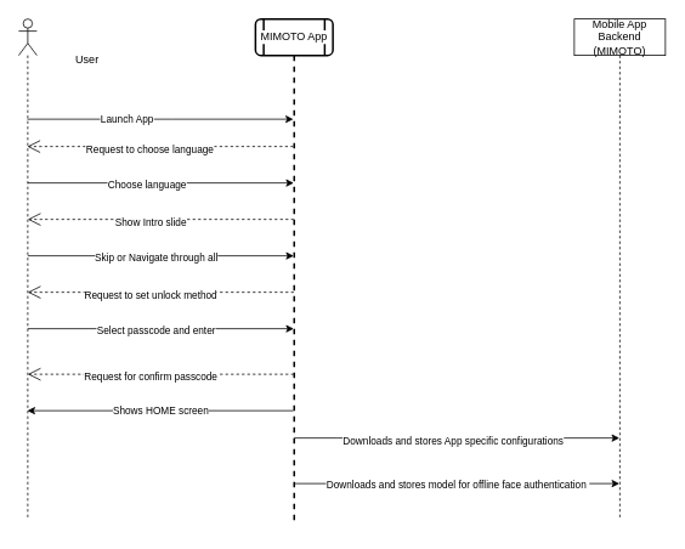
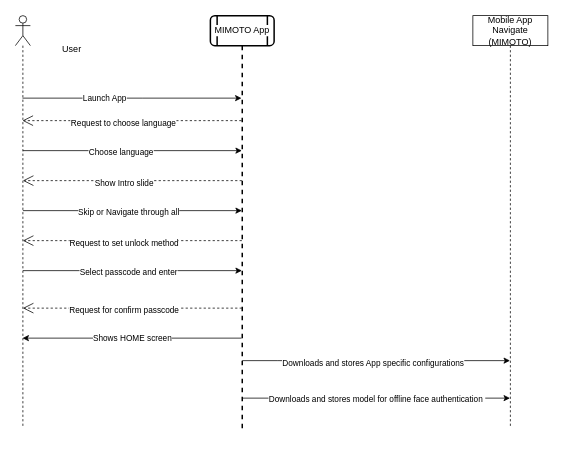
  <mxCell id="0" />
  <mxCell id="1" parent="0" />
  <mxCell id="2" value="" style="shape=umlLifeline;perimeter=lifelinePerimeter;whiteSpace=wrap;html=1;container=1;dropTarget=0;collapsible=0;recursiveResize=0;outlineConnect=0;portConstraint=eastwest;newEdgeStyle={&quot;edgeStyle&quot;:&quot;elbowEdgeStyle&quot;,&quot;elbow&quot;:&quot;vertical&quot;,&quot;curved&quot;:0,&quot;rounded&quot;:0};participant=umlActor;fontStyle=0" parent="1" vertex="1"><mxGeometry x="20" y="20" width="20" height="550" as="geometry" /></mxCell>
  <mxCell id="3" value="User" style="text;html=1;align=center;verticalAlign=middle;resizable=0;points=[];autosize=1;strokeColor=none;fillColor=none;" parent="1" vertex="1"><mxGeometry x="70" y="50" width="50" height="30" as="geometry" /></mxCell>
  <mxCell id="4" value="Shows HOME screen" style="edgeStyle=elbowEdgeStyle;rounded=0;orthogonalLoop=1;jettySize=auto;html=1;elbow=horizontal;curved=0;" parent="1" edge="1"><mxGeometry relative="1" as="geometry"><Array as="points"><mxPoint x="150" y="450" /></Array><mxPoint x="321.5" y="450" as="sourcePoint" /><mxPoint x="29.5" y="450" as="targetPoint" /></mxGeometry></mxCell>
  <mxCell id="5" style="edgeStyle=elbowEdgeStyle;rounded=0;orthogonalLoop=1;jettySize=auto;html=1;elbow=vertical;curved=0;" parent="1" edge="1"><mxGeometry relative="1" as="geometry"><Array as="points"><mxPoint x="370" y="480" /><mxPoint x="520" y="580" /></Array><mxPoint x="322.5" y="480" as="sourcePoint" /><mxPoint x="679.5" y="480" as="targetPoint" /></mxGeometry></mxCell>
  <mxCell id="6" value="Downloads and stores App specific configurations" style="edgeLabel;html=1;align=center;verticalAlign=middle;resizable=0;points=[];" parent="5" vertex="1" connectable="0"><mxGeometry x="-0.028" y="-3" relative="1" as="geometry"><mxPoint as="offset" /></mxGeometry></mxCell>
  <mxCell id="7" style="edgeStyle=elbowEdgeStyle;rounded=0;orthogonalLoop=1;jettySize=auto;html=1;elbow=vertical;curved=0;" parent="1" edge="1"><mxGeometry relative="1" as="geometry"><Array as="points"><mxPoint x="540" y="530" /></Array><mxPoint x="322.5" y="530" as="sourcePoint" /><mxPoint x="679.5" y="530" as="targetPoint" /></mxGeometry></mxCell>
  <mxCell id="8" value="Downloads and stores model for offline face authentication&amp;nbsp;" style="edgeLabel;html=1;align=center;verticalAlign=middle;resizable=0;points=[];" parent="7" vertex="1" connectable="0"><mxGeometry x="-0.151" relative="1" as="geometry"><mxPoint x="27" as="offset" /></mxGeometry></mxCell>
  <mxCell id="9" value="MIMOTO App" style="shape=umlLifeline;perimeter=lifelinePerimeter;whiteSpace=wrap;html=1;container=1;dropTarget=0;collapsible=0;recursiveResize=0;outlineConnect=0;portConstraint=eastwest;newEdgeStyle={&quot;edgeStyle&quot;:&quot;elbowEdgeStyle&quot;,&quot;elbow&quot;:&quot;vertical&quot;,&quot;curved&quot;:0,&quot;rounded&quot;:0};participant=process;verticalAlign=middle;strokeColor=default;shadow=0;dashed=0;strokeWidth=2;labelBackgroundColor=#ffffff;fillColor=default;fontColor=default;sketch=0;gradientColor=none;fontStyle=0;rounded=1;" parent="1" vertex="1"><mxGeometry x="280" y="20" width="85" height="550" as="geometry" /></mxCell>
- <mxCell id="10" value="Mobile App Backend&lt;br&gt;(MIMOTO)" style="shape=umlLifeline;perimeter=lifelinePerimeter;whiteSpace=wrap;html=1;container=1;dropTarget=0;collapsible=0;recursiveResize=0;outlineConnect=0;portConstraint=eastwest;newEdgeStyle={&quot;edgeStyle&quot;:&quot;elbowEdgeStyle&quot;,&quot;elbow&quot;:&quot;vertical&quot;,&quot;curved&quot;:0,&quot;rounded&quot;:0};" parent="1" vertex="1"><mxGeometry x="630" y="20" width="100" height="550" as="geometry" /></mxCell>
+ <mxCell id="10" value="Mobile App Navigate&lt;br&gt;(MIMOTO)" style="shape=umlLifeline;perimeter=lifelinePerimeter;whiteSpace=wrap;html=1;container=1;dropTarget=0;collapsible=0;recursiveResize=0;outlineConnect=0;portConstraint=eastwest;newEdgeStyle={&quot;edgeStyle&quot;:&quot;elbowEdgeStyle&quot;,&quot;elbow&quot;:&quot;vertical&quot;,&quot;curved&quot;:0,&quot;rounded&quot;:0};" parent="1" vertex="1"><mxGeometry x="630" y="20" width="100" height="550" as="geometry" /></mxCell>
  <mxCell id="11" style="edgeStyle=elbowEdgeStyle;rounded=0;orthogonalLoop=1;jettySize=auto;html=1;elbow=vertical;curved=0;" parent="1" source="2" target="9" edge="1"><mxGeometry relative="1" as="geometry"><mxPoint x="35" y="190" as="sourcePoint" /><Array as="points"><mxPoint x="190" y="130" /><mxPoint x="210" y="190" /><mxPoint x="190" y="130" /></Array></mxGeometry></mxCell>
  <mxCell id="12" value="Launch App" style="edgeLabel;html=1;align=center;verticalAlign=middle;resizable=0;points=[];" parent="11" vertex="1" connectable="0"><mxGeometry x="-0.307" y="1" relative="1" as="geometry"><mxPoint x="8" as="offset" /></mxGeometry></mxCell>
  <mxCell id="13" style="edgeStyle=elbowEdgeStyle;rounded=0;orthogonalLoop=1;jettySize=auto;html=1;elbow=vertical;curved=0;" parent="1" edge="1"><mxGeometry relative="1" as="geometry"><mxPoint x="30" y="200" as="sourcePoint" /><Array as="points"><mxPoint x="200" y="200" /></Array><mxPoint x="322" y="200" as="targetPoint" /></mxGeometry></mxCell>
  <mxCell id="14" value="Choose language" style="edgeLabel;html=1;align=center;verticalAlign=middle;resizable=0;points=[];" parent="13" vertex="1" connectable="0"><mxGeometry x="-0.253" y="-1" relative="1" as="geometry"><mxPoint x="21" as="offset" /></mxGeometry></mxCell>
  <mxCell id="15" style="edgeStyle=elbowEdgeStyle;rounded=0;orthogonalLoop=1;jettySize=auto;html=1;elbow=vertical;curved=0;" parent="1" edge="1"><mxGeometry relative="1" as="geometry"><mxPoint x="30" y="280" as="sourcePoint" /><Array as="points"><mxPoint x="200" y="280" /></Array><mxPoint x="322" y="280" as="targetPoint" /></mxGeometry></mxCell>
  <mxCell id="16" value="Skip or Navigate through all" style="edgeLabel;html=1;align=center;verticalAlign=middle;resizable=0;points=[];" parent="15" vertex="1" connectable="0"><mxGeometry x="-0.253" y="-1" relative="1" as="geometry"><mxPoint x="31" as="offset" /></mxGeometry></mxCell>
  <mxCell id="17" style="edgeStyle=elbowEdgeStyle;rounded=0;orthogonalLoop=1;jettySize=auto;html=1;elbow=vertical;curved=0;" parent="1" edge="1"><mxGeometry relative="1" as="geometry"><mxPoint x="30" y="360" as="sourcePoint" /><Array as="points"><mxPoint x="200" y="360" /></Array><mxPoint x="322" y="360" as="targetPoint" /></mxGeometry></mxCell>
  <mxCell id="18" value="Select passcode and enter" style="edgeLabel;html=1;align=center;verticalAlign=middle;resizable=0;points=[];" parent="17" vertex="1" connectable="0"><mxGeometry x="-0.253" y="-1" relative="1" as="geometry"><mxPoint x="31" as="offset" /></mxGeometry></mxCell>
  <mxCell id="19" style="edgeStyle=elbowEdgeStyle;rounded=1;orthogonalLoop=1;jettySize=auto;html=1;elbow=horizontal;curved=0;endArrow=open;endSize=12;dashed=1;" edge="1" parent="1"><mxGeometry relative="1" as="geometry"><Array as="points"><mxPoint x="140" y="160" /></Array><mxPoint x="321.5" y="160" as="sourcePoint" /><mxPoint x="29.5" y="160" as="targetPoint" /></mxGeometry></mxCell>
  <mxCell id="20" value="Request to choose language" style="edgeLabel;html=1;align=center;verticalAlign=middle;resizable=0;points=[];" vertex="1" connectable="0" parent="19"><mxGeometry x="0.092" y="2" relative="1" as="geometry"><mxPoint x="1" as="offset" /></mxGeometry></mxCell>
  <mxCell id="21" style="edgeStyle=elbowEdgeStyle;rounded=1;orthogonalLoop=1;jettySize=auto;html=1;elbow=horizontal;curved=0;endArrow=open;endSize=12;dashed=1;" edge="1" parent="1"><mxGeometry relative="1" as="geometry"><Array as="points"><mxPoint x="140.5" y="240" /></Array><mxPoint x="322" y="240" as="sourcePoint" /><mxPoint x="30" y="240" as="targetPoint" /></mxGeometry></mxCell>
  <mxCell id="22" value="Show Intro slide" style="edgeLabel;html=1;align=center;verticalAlign=middle;resizable=0;points=[];" vertex="1" connectable="0" parent="21"><mxGeometry x="0.092" y="2" relative="1" as="geometry"><mxPoint x="1" as="offset" /></mxGeometry></mxCell>
  <mxCell id="23" style="edgeStyle=elbowEdgeStyle;rounded=1;orthogonalLoop=1;jettySize=auto;html=1;elbow=horizontal;curved=0;endArrow=open;endSize=12;dashed=1;" edge="1" parent="1"><mxGeometry relative="1" as="geometry"><Array as="points"><mxPoint x="140.5" y="320" /></Array><mxPoint x="322" y="320" as="sourcePoint" /><mxPoint x="30" y="320" as="targetPoint" /></mxGeometry></mxCell>
  <mxCell id="24" value="Request to set unlock method" style="edgeLabel;html=1;align=center;verticalAlign=middle;resizable=0;points=[];" vertex="1" connectable="0" parent="23"><mxGeometry x="0.092" y="2" relative="1" as="geometry"><mxPoint x="1" as="offset" /></mxGeometry></mxCell>
  <mxCell id="25" style="edgeStyle=elbowEdgeStyle;rounded=1;orthogonalLoop=1;jettySize=auto;html=1;elbow=horizontal;curved=0;endArrow=open;endSize=12;dashed=1;" edge="1" parent="1"><mxGeometry relative="1" as="geometry"><Array as="points"><mxPoint x="140.5" y="410" /></Array><mxPoint x="322" y="410" as="sourcePoint" /><mxPoint x="30" y="410" as="targetPoint" /></mxGeometry></mxCell>
  <mxCell id="26" value="Request for confirm passcode" style="edgeLabel;html=1;align=center;verticalAlign=middle;resizable=0;points=[];" vertex="1" connectable="0" parent="25"><mxGeometry x="0.092" y="2" relative="1" as="geometry"><mxPoint x="1" as="offset" /></mxGeometry></mxCell>
